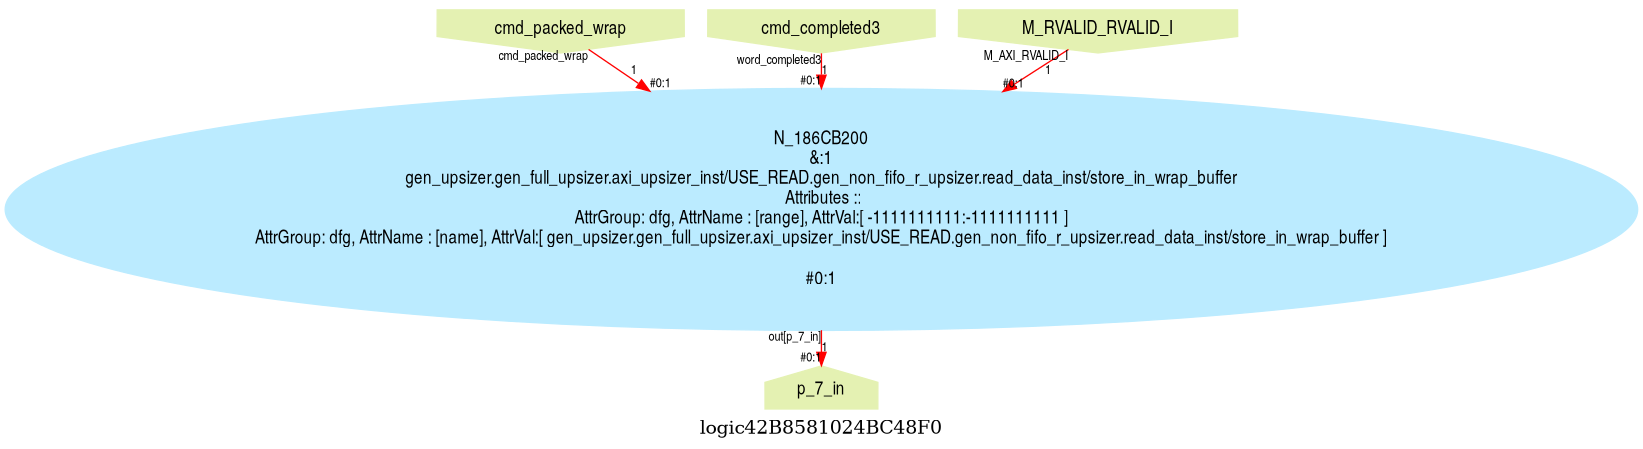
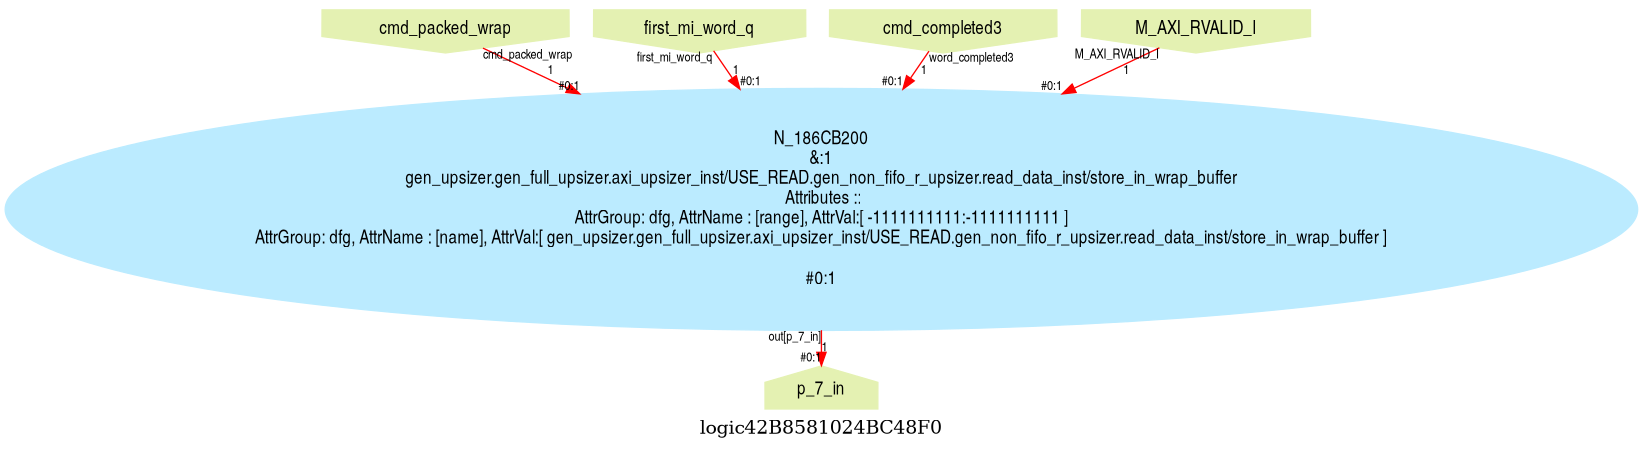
  digraph {
    label=logic42B8581024BC48F0
    ranksep=0.1
    splines=true
    node [color="#e4f1b2" fontname=helveticanarrow shape=invhouse style=filled]
    edge [color="#ff0000" fontname=helveticanarrow fontsize=10 headlabel="#0:1"]
    n1 [label=cmd_packed_wrap]
+   n2 [label=first_mi_word_q]
    n3 [label=cmd_completed3]
-   n4 [label=M_RVALID_RVALID_I]
+   n4 [label=M_AXI_RVALID_I]
    n5 [label=p_7_in shape=house]
    n6 [color="#bbebff" label="N_186CB200\n&:1\ngen_upsizer.gen_full_upsizer.axi_upsizer_inst/USE_READ.gen_non_fifo_r_upsizer.read_data_inst/store_in_wrap_buffer\n Attributes ::\nAttrGroup: dfg, AttrName : [range], AttrVal:[ -1111111111:-1111111111 ]\nAttrGroup: dfg, AttrName : [name], AttrVal:[ gen_upsizer.gen_full_upsizer.axi_upsizer_inst/USE_READ.gen_non_fifo_r_upsizer.read_data_inst/store_in_wrap_buffer ]\n\n#0:1\n" shape=""]
    subgraph sub_1 {
      rank=source
      n1
+     n2
      n3
      n4
    }
    subgraph sub_2 {
      rank=sink
      n5
    }
    n1 -> n6 [label=1 taillabel=cmd_packed_wrap]
+   n2 -> n6 [label=1 taillabel=first_mi_word_q]
    n3 -> n6 [label=1 taillabel=word_completed3]
    n4 -> n6 [label=1 taillabel=M_AXI_RVALID_I]
    n6 -> n5 [label=1 taillabel="out[p_7_in]"]
  }
